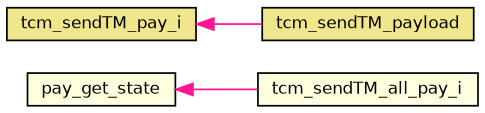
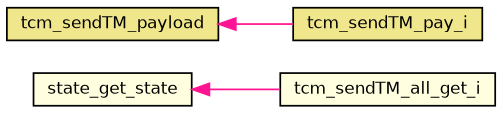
  digraph {
    rankdir=LR
    node [color=black fillcolor=lightyellow fontname=Helvetica fontsize=10 shape=record style=filled]
    edge [color=deeppink dir=back fontname=Helvetica fontsize=10 labelfontname=Helvetica labelfontsize=10 style=solid]
-   n1 [fontcolor=black height=0.2 label=pay_get_state width=0.4]
-   n2 [height=0.2 label=tcm_sendTM_all_pay_i width=0.4]
+   n1 [fontcolor=black height=0.2 label=state_get_state width=0.4]
+   n2 [height=0.2 label=tcm_sendTM_all_get_i width=0.4]
    n3 [fillcolor=khaki height=0.2 label=tcm_sendTM_pay_i width=0.4]
    n4 [fillcolor=khaki height=0.2 label=tcm_sendTM_payload width=0.4]
    n1 -> n2
-   n3 -> n4
+   n4 -> n3
  }
